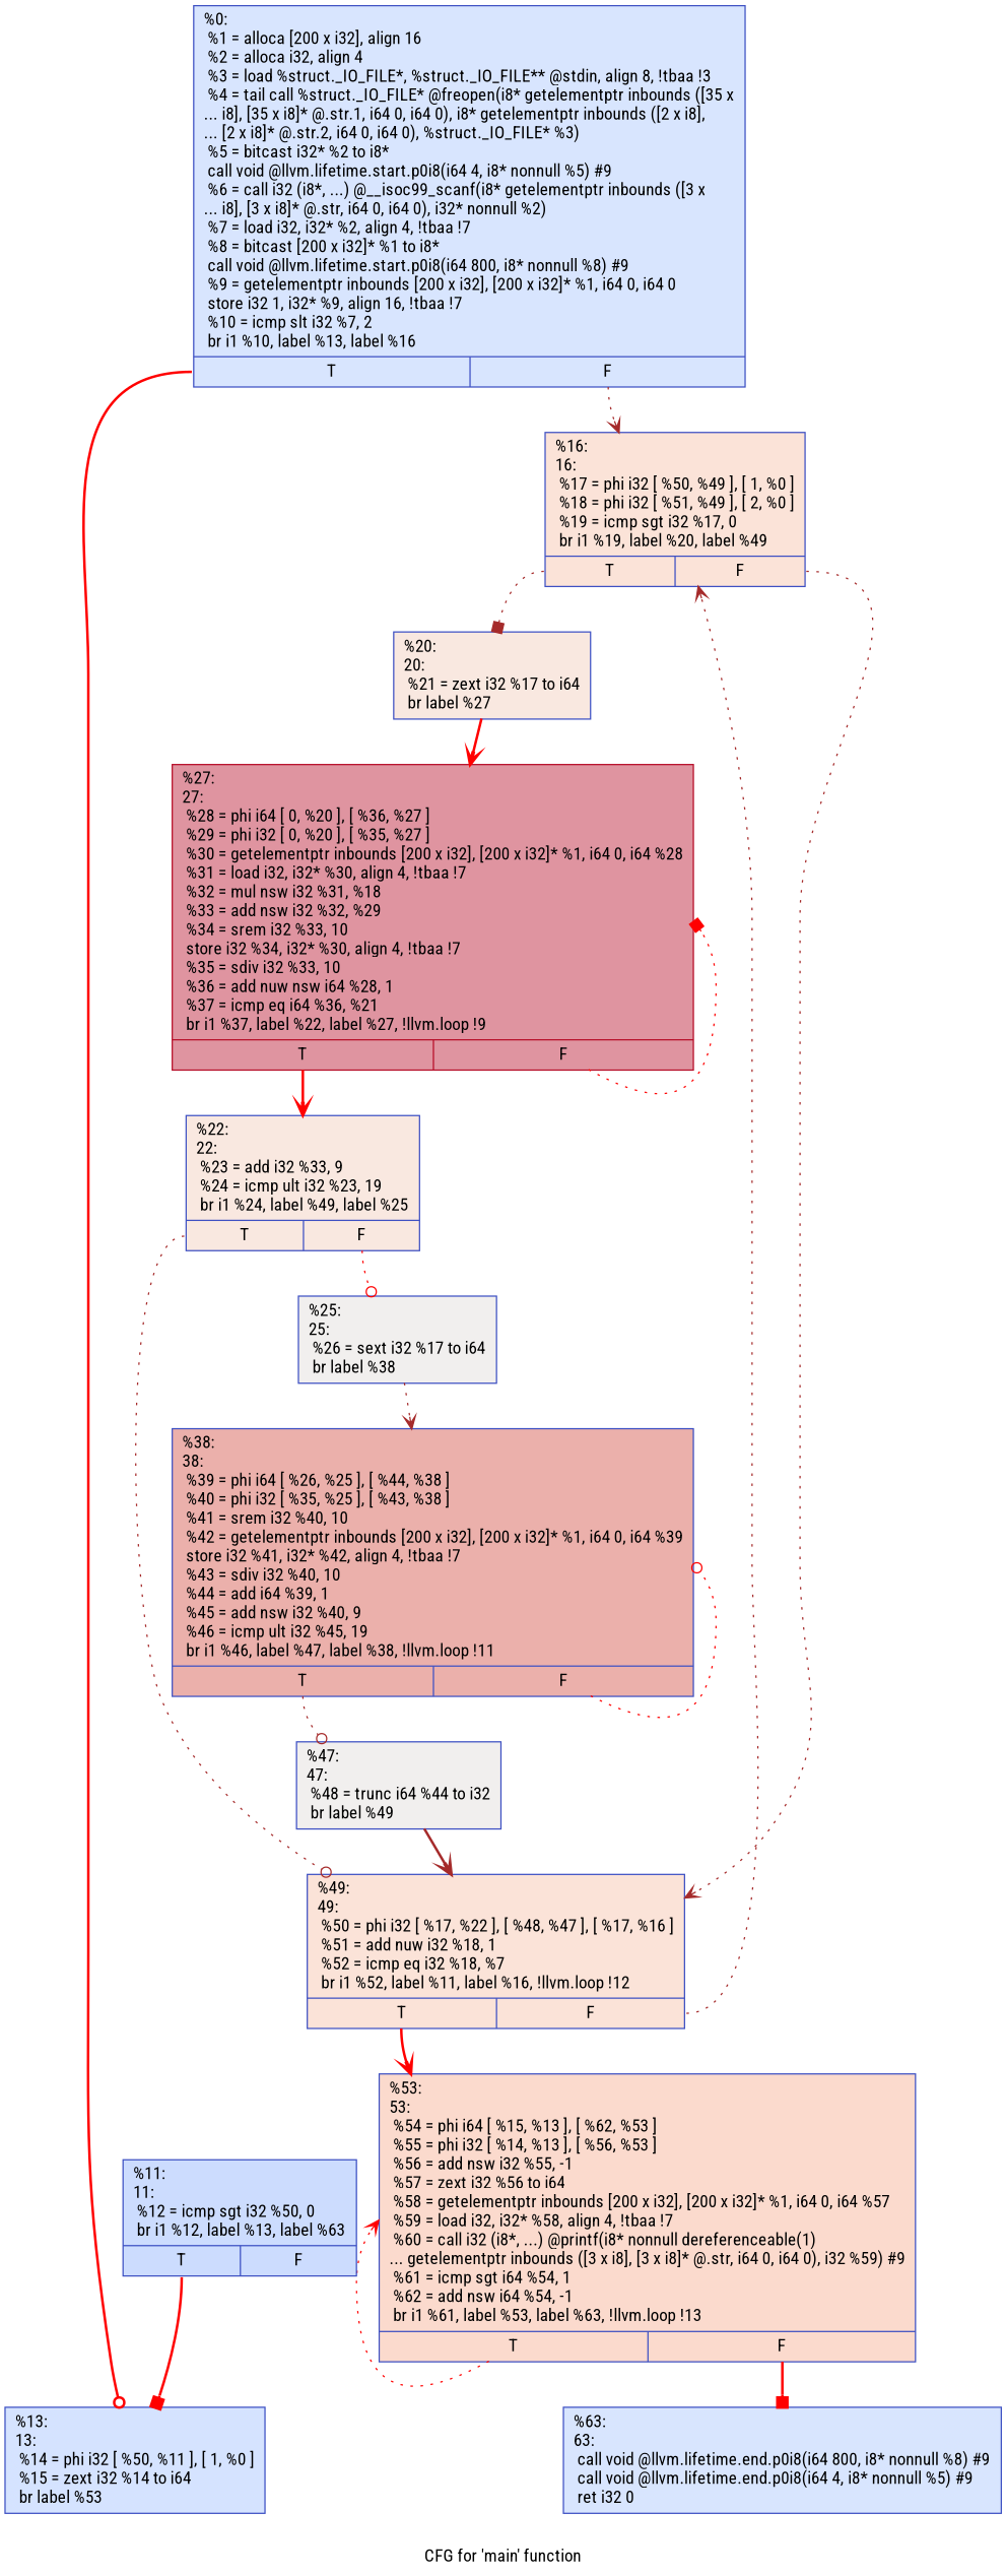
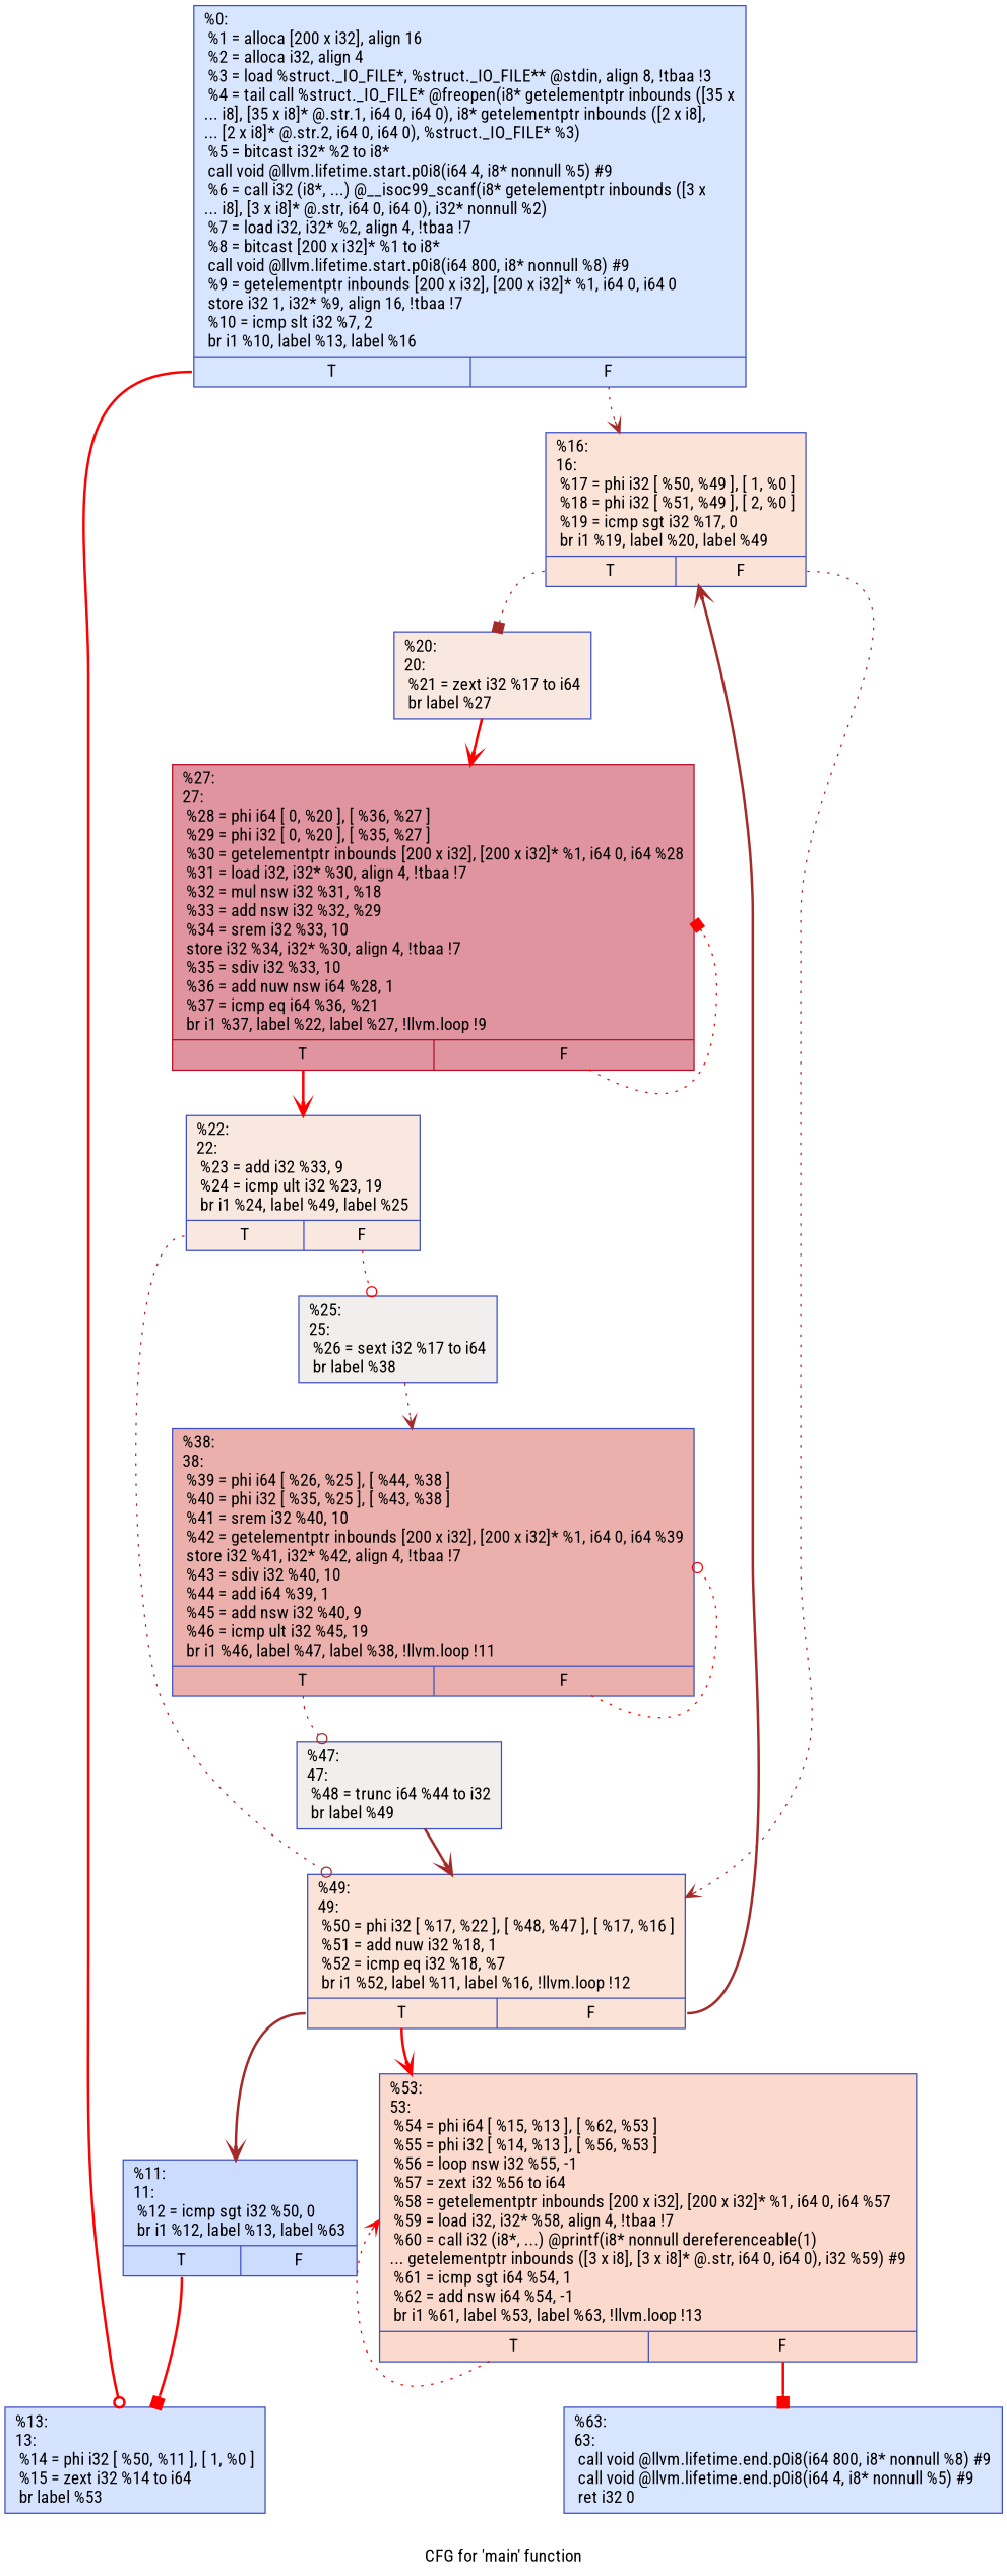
  digraph {
    fontname="Roboto Condensed"
    label="CFG for 'main' function"
    node [color="#3d50c3ff" fillcolor="#a7c5fe70" fontname="Roboto Condensed" shape=record style=filled]
    edge [arrowhead=vee color=red fontname="Roboto Condensed" style=dotted tailport=s0]
    n1 [label="{%0:\l  %1 = alloca [200 x i32], align 16\l  %2 = alloca i32, align 4\l  %3 = load %struct._IO_FILE*, %struct._IO_FILE** @stdin, align 8, !tbaa !3\l  %4 = tail call %struct._IO_FILE* @freopen(i8* getelementptr inbounds ([35 x\l... i8], [35 x i8]* @.str.1, i64 0, i64 0), i8* getelementptr inbounds ([2 x i8],\l... [2 x i8]* @.str.2, i64 0, i64 0), %struct._IO_FILE* %3)\l  %5 = bitcast i32* %2 to i8*\l  call void @llvm.lifetime.start.p0i8(i64 4, i8* nonnull %5) #9\l  %6 = call i32 (i8*, ...) @__isoc99_scanf(i8* getelementptr inbounds ([3 x\l... i8], [3 x i8]* @.str, i64 0, i64 0), i32* nonnull %2)\l  %7 = load i32, i32* %2, align 4, !tbaa !7\l  %8 = bitcast [200 x i32]* %1 to i8*\l  call void @llvm.lifetime.start.p0i8(i64 800, i8* nonnull %8) #9\l  %9 = getelementptr inbounds [200 x i32], [200 x i32]* %1, i64 0, i64 0\l  store i32 1, i32* %9, align 16, !tbaa !7\l  %10 = icmp slt i32 %7, 2\l  br i1 %10, label %13, label %16\l|{<s0>T|<s1>F}}"]
    n2 [fillcolor="#a1c0ff70" label="{%13:\l13:                                               \l  %14 = phi i32 [ %50, %11 ], [ 1, %0 ]\l  %15 = zext i32 %14 to i64\l  br label %53\l}"]
    n3 [fillcolor="#f6bfa670" label="{%16:\l16:                                               \l  %17 = phi i32 [ %50, %49 ], [ 1, %0 ]\l  %18 = phi i32 [ %51, %49 ], [ 2, %0 ]\l  %19 = icmp sgt i32 %17, 0\l  br i1 %19, label %20, label %49\l|{<s0>T|<s1>F}}"]
    n4 [fillcolor="#f1ccb870" label="{%20:\l20:                                               \l  %21 = zext i32 %17 to i64\l  br label %27\l}"]
    n5 [fillcolor="#f6bfa670" label="{%49:\l49:                                               \l  %50 = phi i32 [ %17, %22 ], [ %48, %47 ], [ %17, %16 ]\l  %51 = add nuw i32 %18, 1\l  %52 = icmp eq i32 %18, %7\l  br i1 %52, label %11, label %16, !llvm.loop !12\l|{<s0>T|<s1>F}}"]
-   n6 [fillcolor="#f7ac8e70" label="{%53:\l53:                                               \l  %54 = phi i64 [ %15, %13 ], [ %62, %53 ]\l  %55 = phi i32 [ %14, %13 ], [ %56, %53 ]\l  %56 = add nsw i32 %55, -1\l  %57 = zext i32 %56 to i64\l  %58 = getelementptr inbounds [200 x i32], [200 x i32]* %1, i64 0, i64 %57\l  %59 = load i32, i32* %58, align 4, !tbaa !7\l  %60 = call i32 (i8*, ...) @printf(i8* nonnull dereferenceable(1)\l... getelementptr inbounds ([3 x i8], [3 x i8]* @.str, i64 0, i64 0), i32 %59) #9\l  %61 = icmp sgt i64 %54, 1\l  %62 = add nsw i64 %54, -1\l  br i1 %61, label %53, label %63, !llvm.loop !13\l|{<s0>T|<s1>F}}"]
+   n6 [fillcolor="#f7ac8e70" label="{%53:\l53:                                               \l  %54 = phi i64 [ %15, %13 ], [ %62, %53 ]\l  %55 = phi i32 [ %14, %13 ], [ %56, %53 ]\l  %56 = loop nsw i32 %55, -1\l  %57 = zext i32 %56 to i64\l  %58 = getelementptr inbounds [200 x i32], [200 x i32]* %1, i64 0, i64 %57\l  %59 = load i32, i32* %58, align 4, !tbaa !7\l  %60 = call i32 (i8*, ...) @printf(i8* nonnull dereferenceable(1)\l... getelementptr inbounds ([3 x i8], [3 x i8]* @.str, i64 0, i64 0), i32 %59) #9\l  %61 = icmp sgt i64 %54, 1\l  %62 = add nsw i64 %54, -1\l  br i1 %61, label %53, label %63, !llvm.loop !13\l|{<s0>T|<s1>F}}"]
    n7 [label="{%63:\l63:                                               \l  call void @llvm.lifetime.end.p0i8(i64 800, i8* nonnull %8) #9\l  call void @llvm.lifetime.end.p0i8(i64 4, i8* nonnull %5) #9\l  ret i32 0\l}"]
    n8 [color="#b70d28ff" fillcolor="#b70d2870" label="{%27:\l27:                                               \l  %28 = phi i64 [ 0, %20 ], [ %36, %27 ]\l  %29 = phi i32 [ 0, %20 ], [ %35, %27 ]\l  %30 = getelementptr inbounds [200 x i32], [200 x i32]* %1, i64 0, i64 %28\l  %31 = load i32, i32* %30, align 4, !tbaa !7\l  %32 = mul nsw i32 %31, %18\l  %33 = add nsw i32 %32, %29\l  %34 = srem i32 %33, 10\l  store i32 %34, i32* %30, align 4, !tbaa !7\l  %35 = sdiv i32 %33, 10\l  %36 = add nuw nsw i64 %28, 1\l  %37 = icmp eq i64 %36, %21\l  br i1 %37, label %22, label %27, !llvm.loop !9\l|{<s0>T|<s1>F}}"]
    n9 [fillcolor="#8caffe70" label="{%11:\l11:                                               \l  %12 = icmp sgt i32 %50, 0\l  br i1 %12, label %13, label %63\l|{<s0>T|<s1>F}}"]
    n10 [fillcolor="#f1ccb870" label="{%22:\l22:                                               \l  %23 = add i32 %33, 9\l  %24 = icmp ult i32 %23, 19\l  br i1 %24, label %49, label %25\l|{<s0>T|<s1>F}}"]
    n11 [fillcolor="#e0dbd870" label="{%25:\l25:                                               \l  %26 = sext i32 %17 to i64\l  br label %38\l}"]
    n12 [fillcolor="#d24b4070" label="{%38:\l38:                                               \l  %39 = phi i64 [ %26, %25 ], [ %44, %38 ]\l  %40 = phi i32 [ %35, %25 ], [ %43, %38 ]\l  %41 = srem i32 %40, 10\l  %42 = getelementptr inbounds [200 x i32], [200 x i32]* %1, i64 0, i64 %39\l  store i32 %41, i32* %42, align 4, !tbaa !7\l  %43 = sdiv i32 %40, 10\l  %44 = add i64 %39, 1\l  %45 = add nsw i32 %40, 9\l  %46 = icmp ult i32 %45, 19\l  br i1 %46, label %47, label %38, !llvm.loop !11\l|{<s0>T|<s1>F}}"]
    n13 [fillcolor="#e0dbd870" label="{%47:\l47:                                               \l  %48 = trunc i64 %44 to i32\l  br label %49\l}"]
    n1 -> n2 [arrowhead=odot style=bold]
    n1 -> n3 [color=brown tailport=s1]
    n3 -> n4 [arrowhead=box color=brown]
    n3 -> n5 [color=brown tailport=s1]
    n4 -> n8 [style=bold]
-   n5 -> n3 [color=brown tailport=s1]
+   n5 -> n3 [color=brown style=bold tailport=s1]
    n5 -> n6 [style=bold]
+   n5 -> n9 [color=brown style=bold]
    n6 -> n6
    n6 -> n7 [arrowhead=box style=bold tailport=s1]
    n8 -> n8 [arrowhead=box tailport=s1]
    n8 -> n10 [style=bold]
    n9 -> n2 [arrowhead=box style=bold]
    n10 -> n5 [arrowhead=odot color=brown]
    n10 -> n11 [arrowhead=odot tailport=s1]
    n11 -> n12 [color=brown]
    n12 -> n12 [arrowhead=odot tailport=s1]
    n12 -> n13 [arrowhead=odot color=brown]
    n13 -> n5 [color=brown style=bold]
  }
